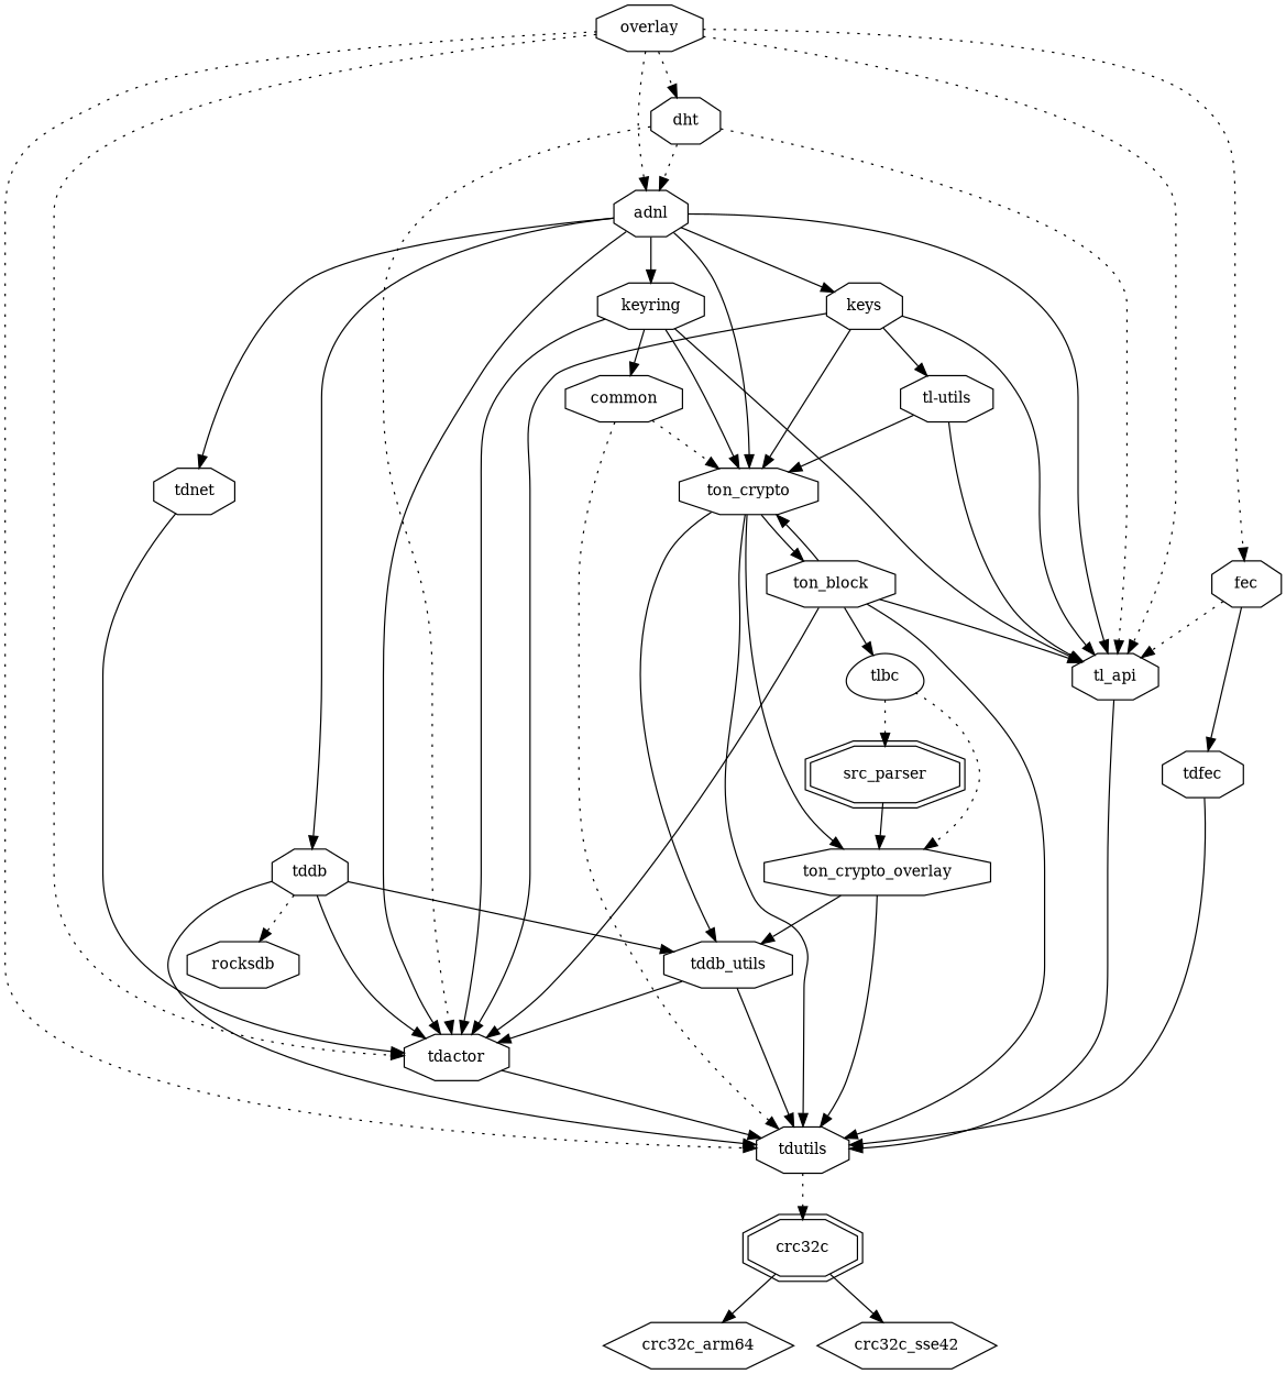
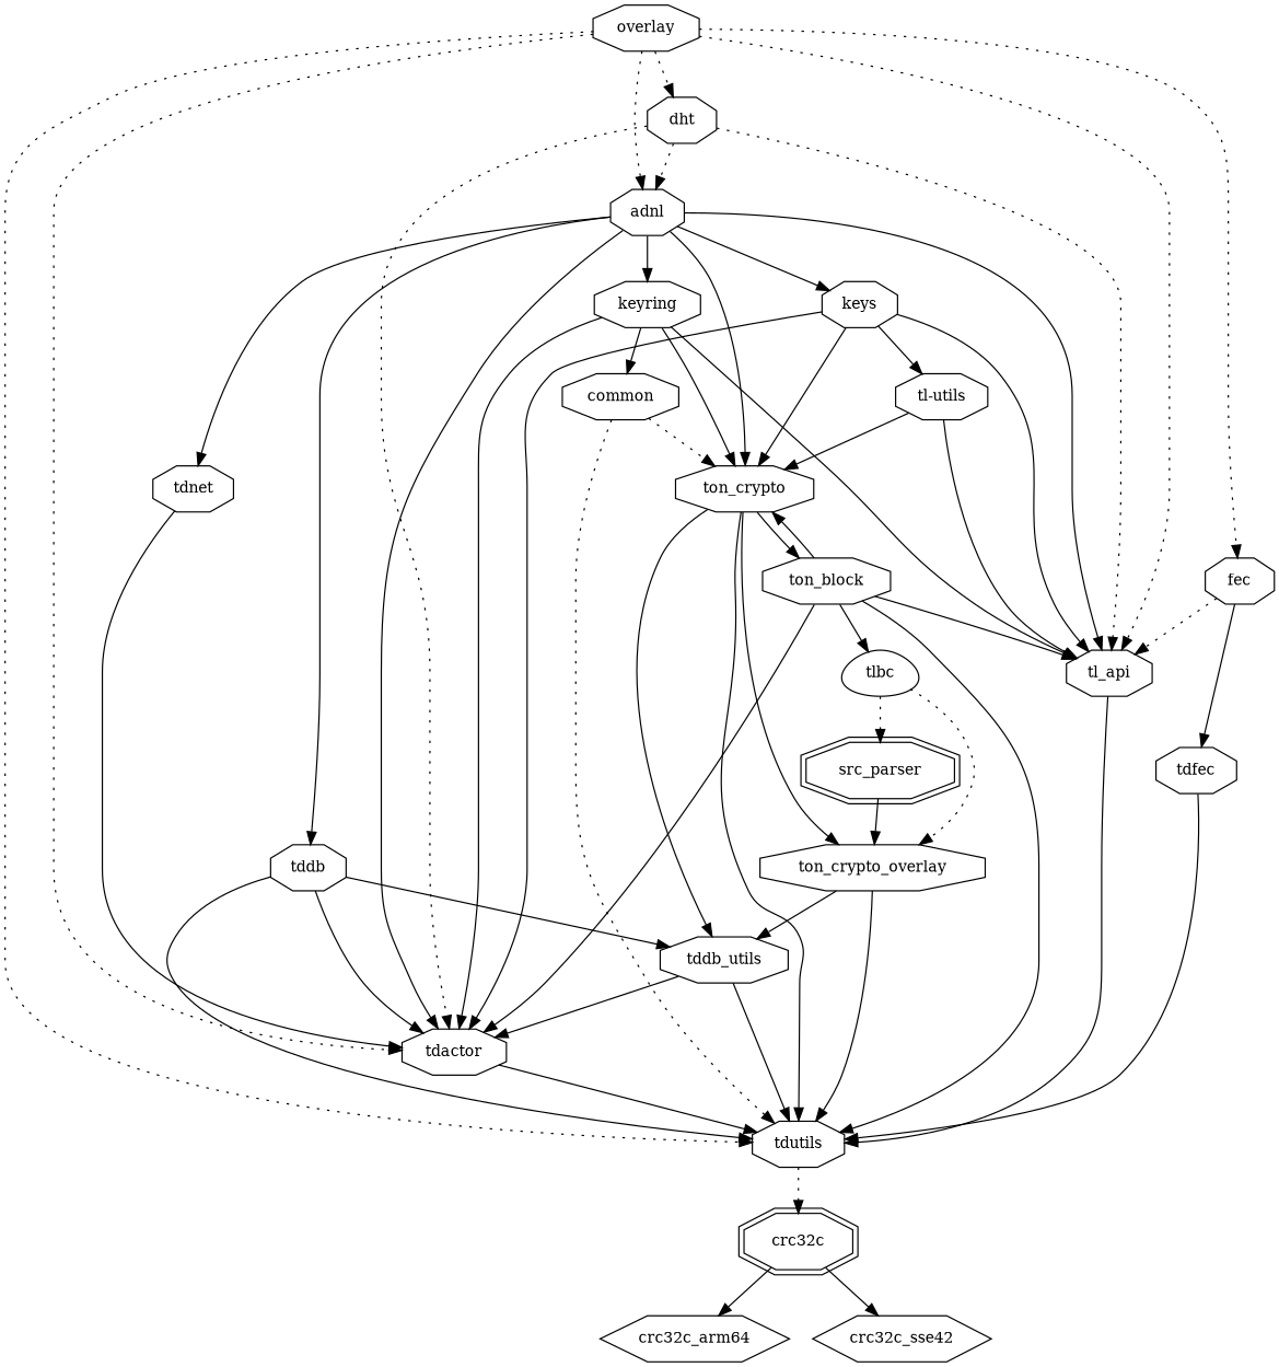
  digraph {
    node [fontsize=12 shape=octagon]
    n1 [label=overlay]
    n2 [label=adnl]
    n3 [label=tdutils]
    n4 [label=tdactor]
    n5 [label=tl_api]
    n6 [label=dht]
    n7 [label=fec]
    n8 [label=keyring]
    n9 [label=ton_crypto]
    n10 [label=keys]
    n11 [label=tddb]
    n12 [label=tdnet]
    n13 [label=crc32c shape=doubleoctagon]
    n14 [label=tdfec]
    n15 [label=common]
    n16 [label=tddb_utils]
    n17 [label=ton_block]
    n18 [label=ton_crypto_overlay]
    n19 [label="tl-utils"]
-   n20 [label=rocksdb]
    n21 [label=crc32c_arm64 shape=hexagon]
    n22 [label=crc32c_sse42 shape=hexagon]
    n23 [label=tlbc shape=egg]
    n24 [label=src_parser shape=doubleoctagon]
    n1 -> n2 [style=dotted]
    n1 -> n3 [style=dotted]
    n1 -> n4 [style=dotted]
    n1 -> n5 [style=dotted]
    n1 -> n6 [style=dotted]
    n1 -> n7 [style=dotted]
    n2 -> n4
    n2 -> n5
    n2 -> n8
    n2 -> n9
    n2 -> n10
    n2 -> n11
    n2 -> n12
    n3 -> n13 [style=dotted]
    n4 -> n3
    n5 -> n3
    n6 -> n2 [style=dotted]
    n6 -> n4 [style=dotted]
    n6 -> n5 [style=dotted]
    n7 -> n5 [style=dotted]
    n7 -> n14
    n8 -> n4
    n8 -> n5
    n8 -> n9
    n8 -> n15
    n9 -> n3
    n9 -> n16
    n9 -> n17
    n9 -> n18
    n10 -> n4
    n10 -> n5
    n10 -> n9
    n10 -> n19
    n11 -> n3
    n11 -> n4
    n11 -> n16
-   n11 -> n20 [style=dotted]
    n12 -> n4
    n13 -> n21
    n13 -> n22
    n14 -> n3
    n15 -> n3 [style=dotted]
    n15 -> n9 [style=dotted]
    n16 -> n3
    n16 -> n4
    n17 -> n3
    n17 -> n4
    n17 -> n5
    n17 -> n9
    n17 -> n23
    n18 -> n3
    n18 -> n16
    n19 -> n5
    n19 -> n9
    n23 -> n18 [style=dotted]
    n23 -> n24 [style=dotted]
    n24 -> n18
  }
